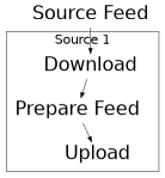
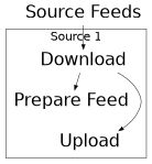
  digraph {
    fontname=Helvetica
    fontsize=24
    newrank=true
    rankdir=TB
    node [fontname=Helvetica fontsize=36 penwidth=0 shape=none]
    Download
    "Prepare Feed"
    Upload
-   "Source Feeds" [label="Source Feed" penwidth=""]
+   "Source Feeds" [penwidth=""]
    subgraph cluster_1 {
      label="Source 1"
      Download
      "Prepare Feed"
      Upload
    }
    Download -> "Prepare Feed"
-   "Prepare Feed" -> Upload
+   Download -> Upload
    "Source Feeds" -> Download
  }
